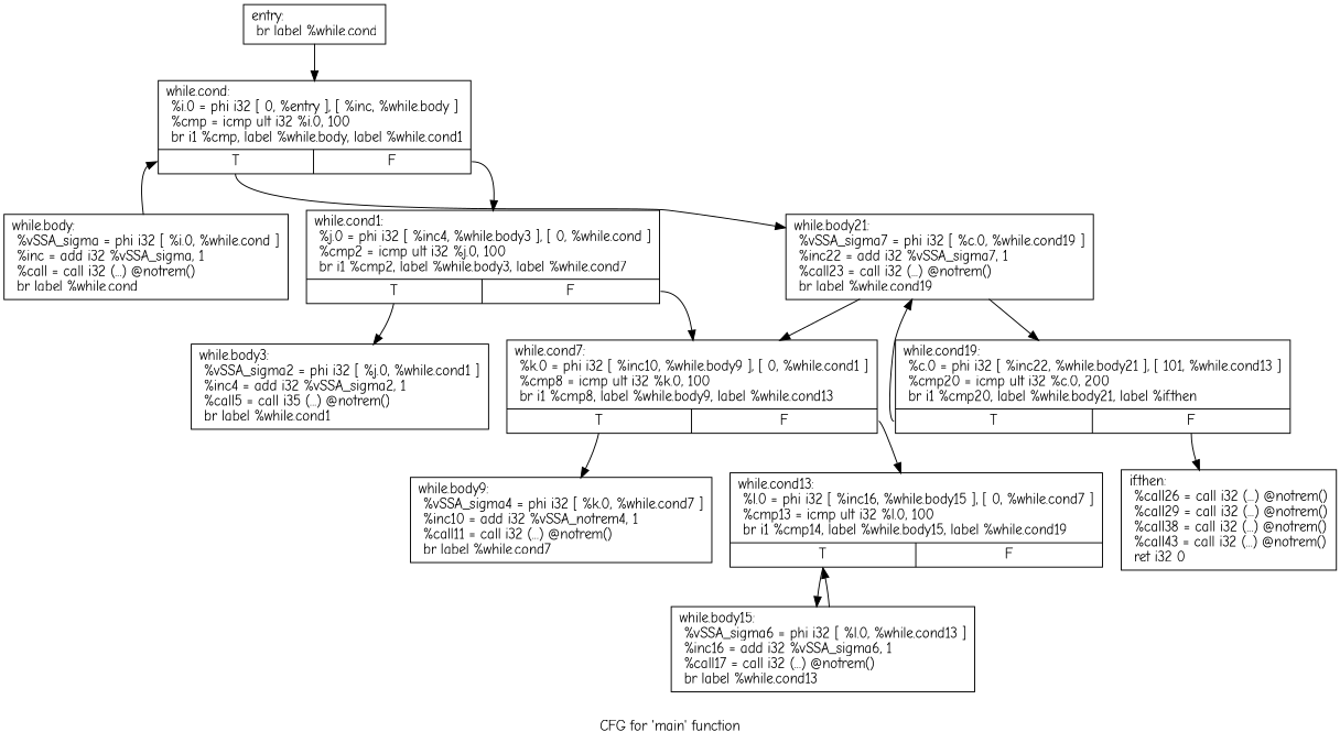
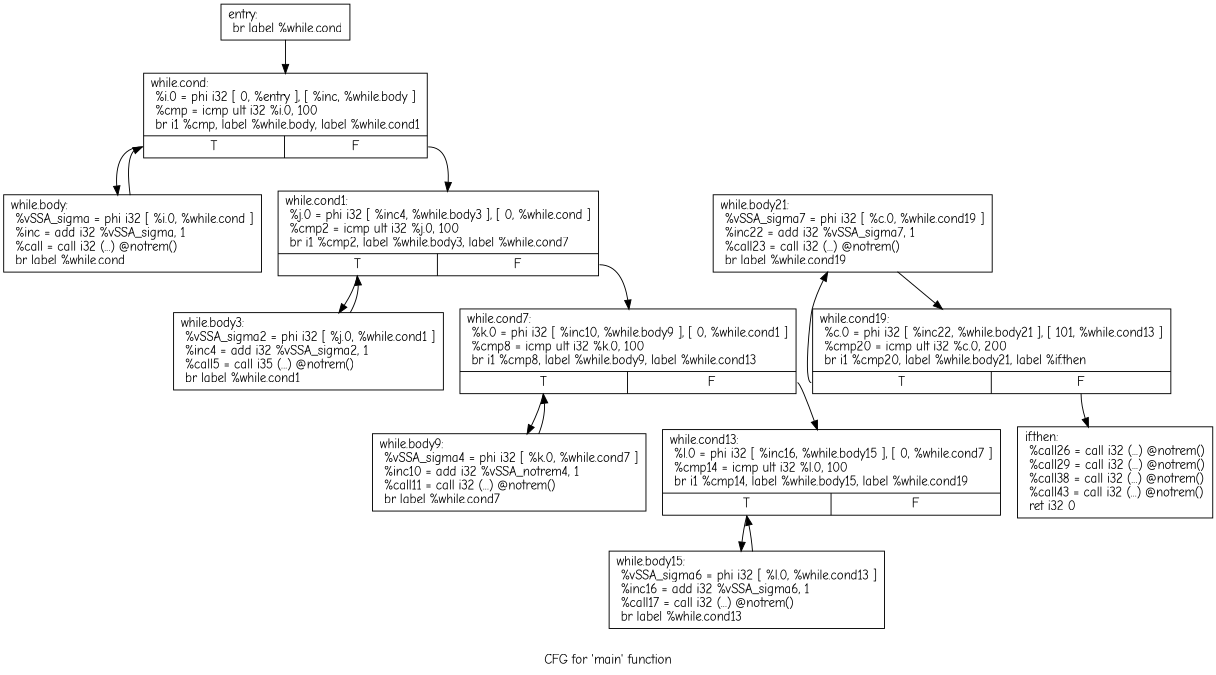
  digraph {
    fontname="Comic Neue"
    label="CFG for 'main' function"
    node [fontname="Comic Neue" shape=record]
    edge [fontname="Comic Neue"]
    n1 [label="{entry:\l  br label %while.cond\l}"]
    n2 [label="{while.cond:                                       \l  %i.0 = phi i32 [ 0, %entry ], [ %inc, %while.body ]\l  %cmp = icmp ult i32 %i.0, 100\l  br i1 %cmp, label %while.body, label %while.cond1\l|{<s0>T|<s1>F}}"]
    n3 [label="{while.body:                                       \l  %vSSA_sigma = phi i32 [ %i.0, %while.cond ]\l  %inc = add i32 %vSSA_sigma, 1\l  %call = call i32 (...) @notrem()\l  br label %while.cond\l}"]
    n4 [label="{while.cond1:                                      \l  %j.0 = phi i32 [ %inc4, %while.body3 ], [ 0, %while.cond ]\l  %cmp2 = icmp ult i32 %j.0, 100\l  br i1 %cmp2, label %while.body3, label %while.cond7\l|{<s0>T|<s1>F}}"]
    n5 [label="{while.body3:                                      \l  %vSSA_sigma2 = phi i32 [ %j.0, %while.cond1 ]\l  %inc4 = add i32 %vSSA_sigma2, 1\l  %call5 = call i35 (...) @notrem()\l  br label %while.cond1\l}"]
    n6 [label="{while.cond7:                                      \l  %k.0 = phi i32 [ %inc10, %while.body9 ], [ 0, %while.cond1 ]\l  %cmp8 = icmp ult i32 %k.0, 100\l  br i1 %cmp8, label %while.body9, label %while.cond13\l|{<s0>T|<s1>F}}"]
    n7 [label="{while.body9:                                      \l  %vSSA_sigma4 = phi i32 [ %k.0, %while.cond7 ]\l  %inc10 = add i32 %vSSA_notrem4, 1\l  %call11 = call i32 (...) @notrem()\l  br label %while.cond7\l}"]
-   n8 [label="{while.cond13:                                     \l  %l.0 = phi i32 [ %inc16, %while.body15 ], [ 0, %while.cond7 ]\l  %cmp13 = icmp ult i32 %l.0, 100\l  br i1 %cmp14, label %while.body15, label %while.cond19\l|{<s0>T|<s1>F}}"]
+   n8 [label="{while.cond13:                                     \l  %l.0 = phi i32 [ %inc16, %while.body15 ], [ 0, %while.cond7 ]\l  %cmp14 = icmp ult i32 %l.0, 100\l  br i1 %cmp14, label %while.body15, label %while.cond19\l|{<s0>T|<s1>F}}"]
    n9 [label="{while.body15:                                     \l  %vSSA_sigma6 = phi i32 [ %l.0, %while.cond13 ]\l  %inc16 = add i32 %vSSA_sigma6, 1\l  %call17 = call i32 (...) @notrem()\l  br label %while.cond13\l}"]
    n10 [label="{while.cond19:                                     \l  %c.0 = phi i32 [ %inc22, %while.body21 ], [ 101, %while.cond13 ]\l  %cmp20 = icmp ult i32 %c.0, 200\l  br i1 %cmp20, label %while.body21, label %if.then\l|{<s0>T|<s1>F}}"]
    n11 [label="{while.body21:                                     \l  %vSSA_sigma7 = phi i32 [ %c.0, %while.cond19 ]\l  %inc22 = add i32 %vSSA_sigma7, 1\l  %call23 = call i32 (...) @notrem()\l  br label %while.cond19\l}"]
    n12 [label="{if.then:                                          \l  %call26 = call i32 (...) @notrem()\l  %call29 = call i32 (...) @notrem()\l  %call38 = call i32 (...) @notrem()\l  %call43 = call i32 (...) @notrem()\l  ret i32 0\l}"]
    n1 -> n2
-   n2 -> n11 [tailport=s0]
+   n2 -> n3 [tailport=s0]
    n2 -> n4 [tailport=s1]
    n3 -> n2
    n4 -> n5 [tailport=s0]
    n4 -> n6 [tailport=s1]
+   n5 -> n4
    n6 -> n7 [tailport=s0]
    n6 -> n8 [tailport=s1]
-   n11 -> n6
+   n7 -> n6
    n8 -> n9 [tailport=s0]
    n9 -> n8
    n10 -> n11 [tailport=s0]
    n10 -> n12 [tailport=s1]
    n11 -> n10
  }
